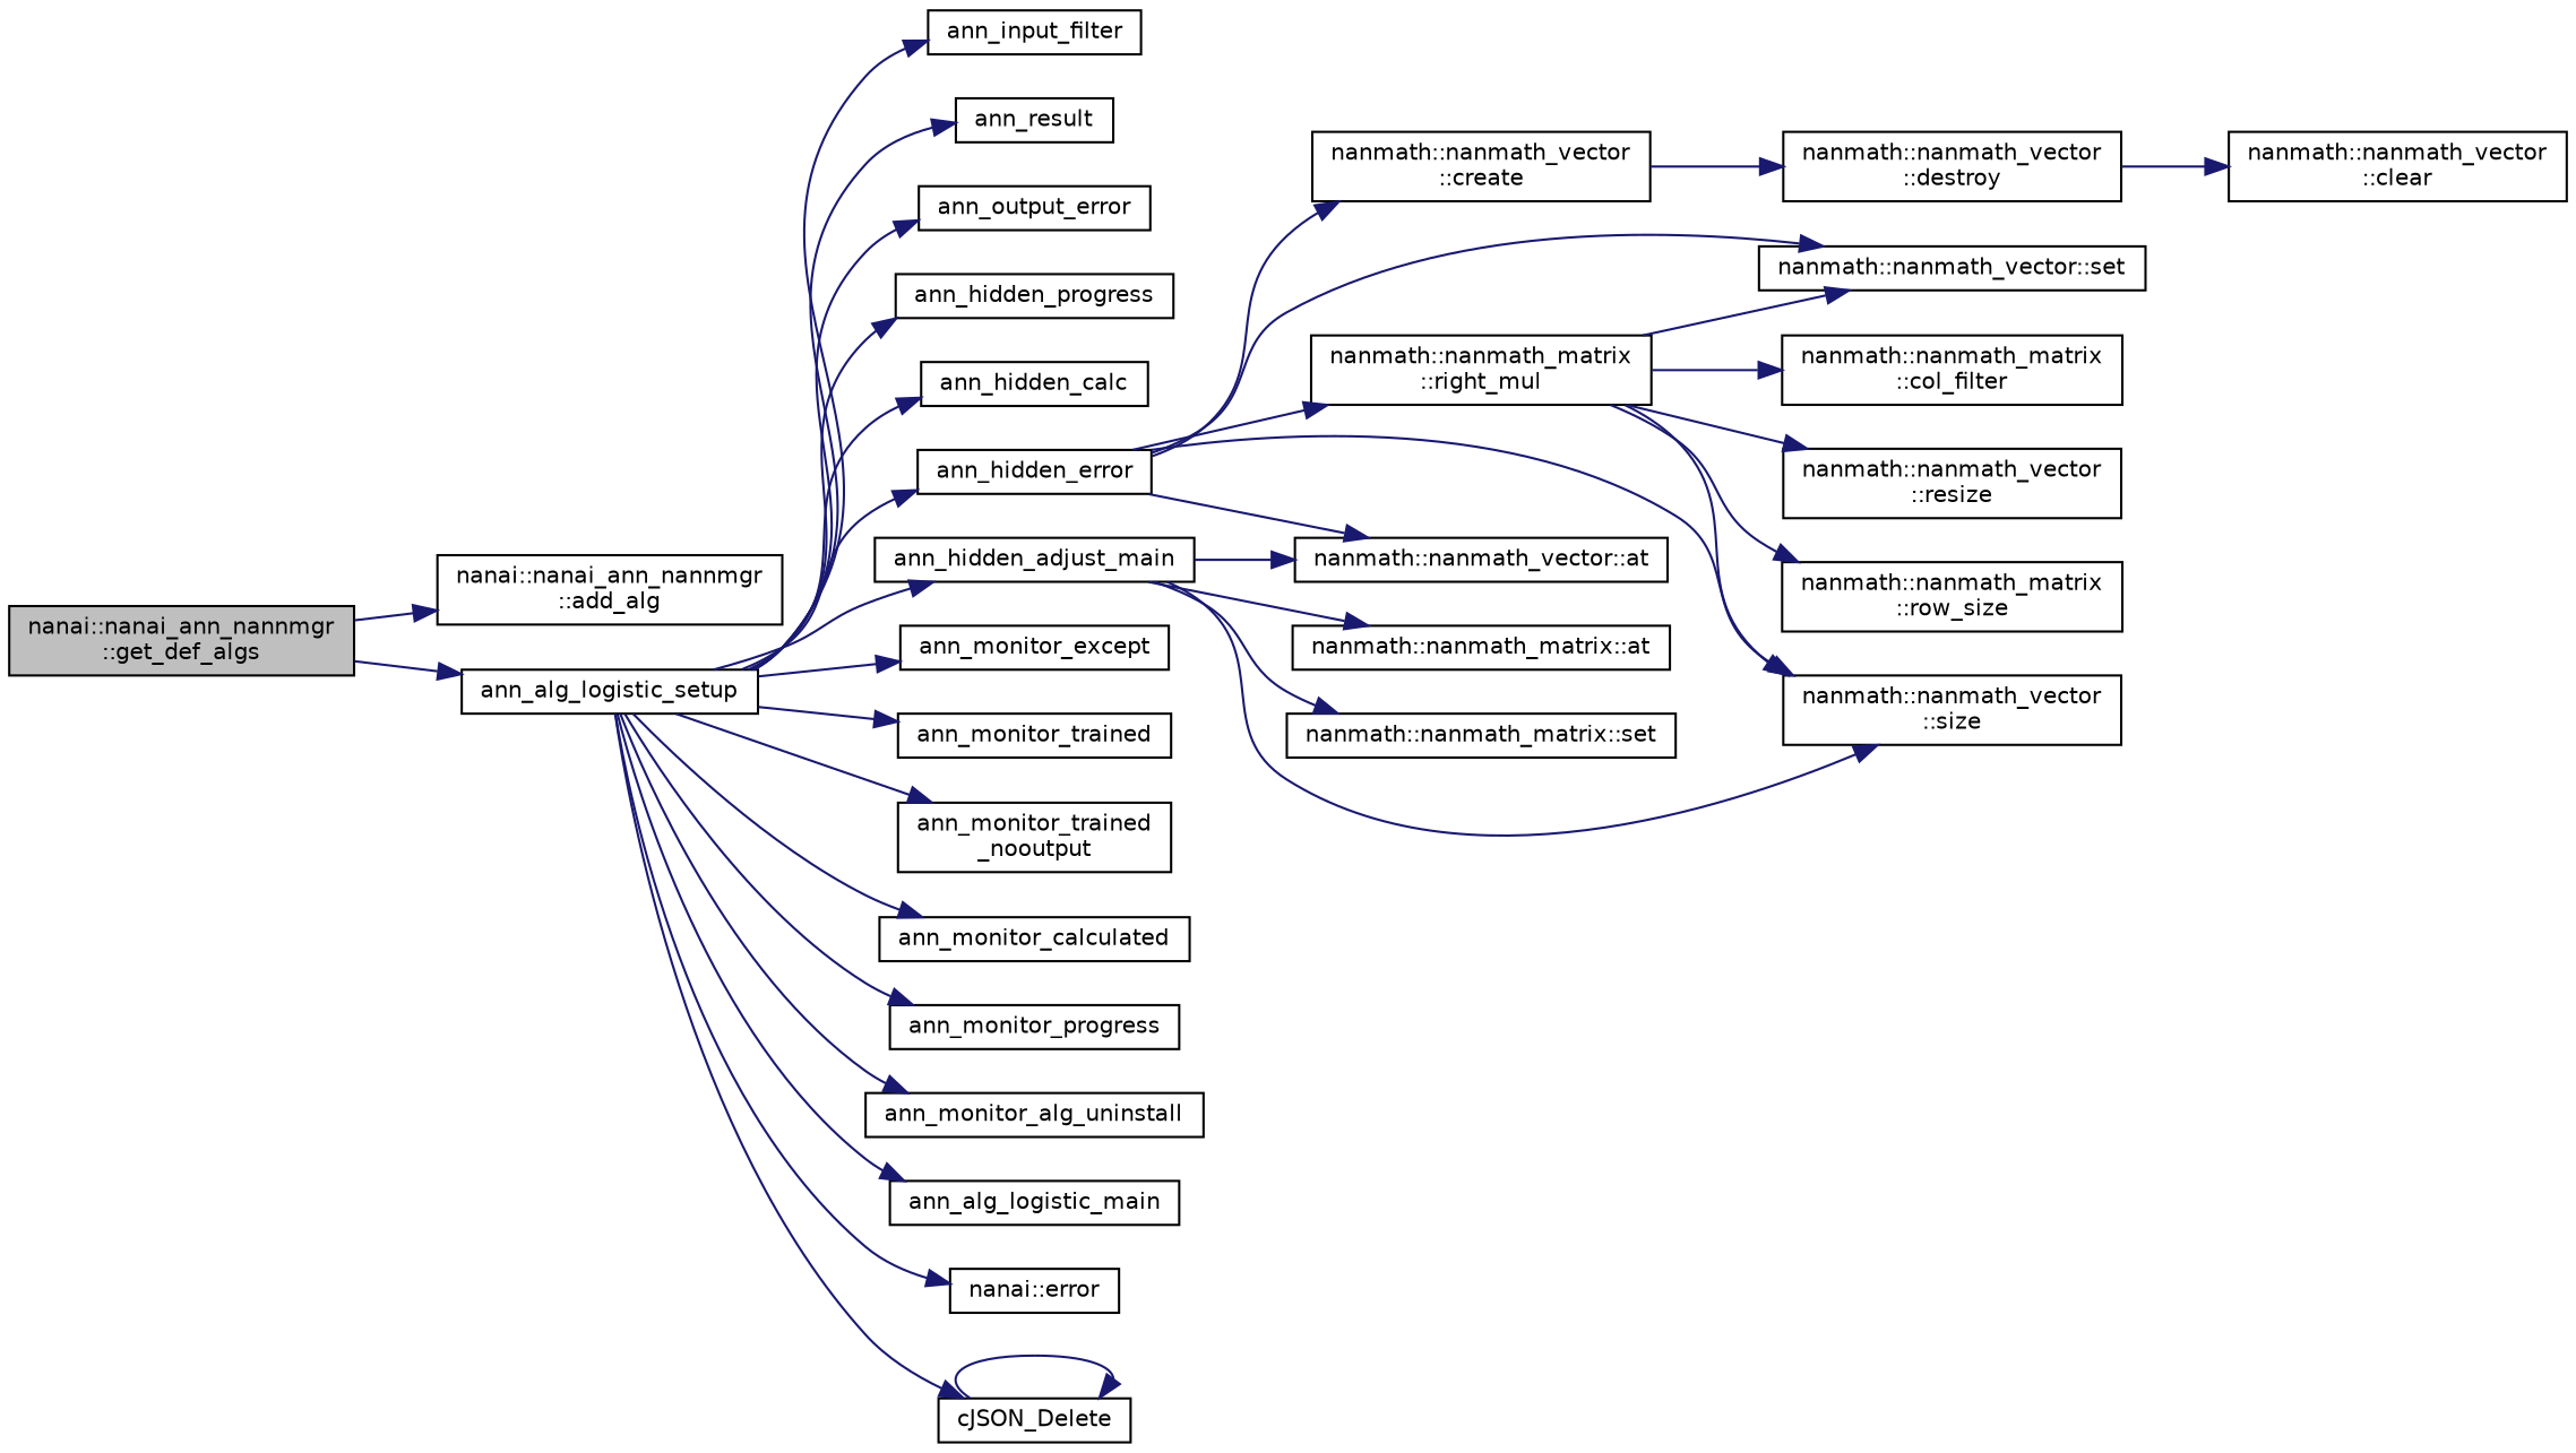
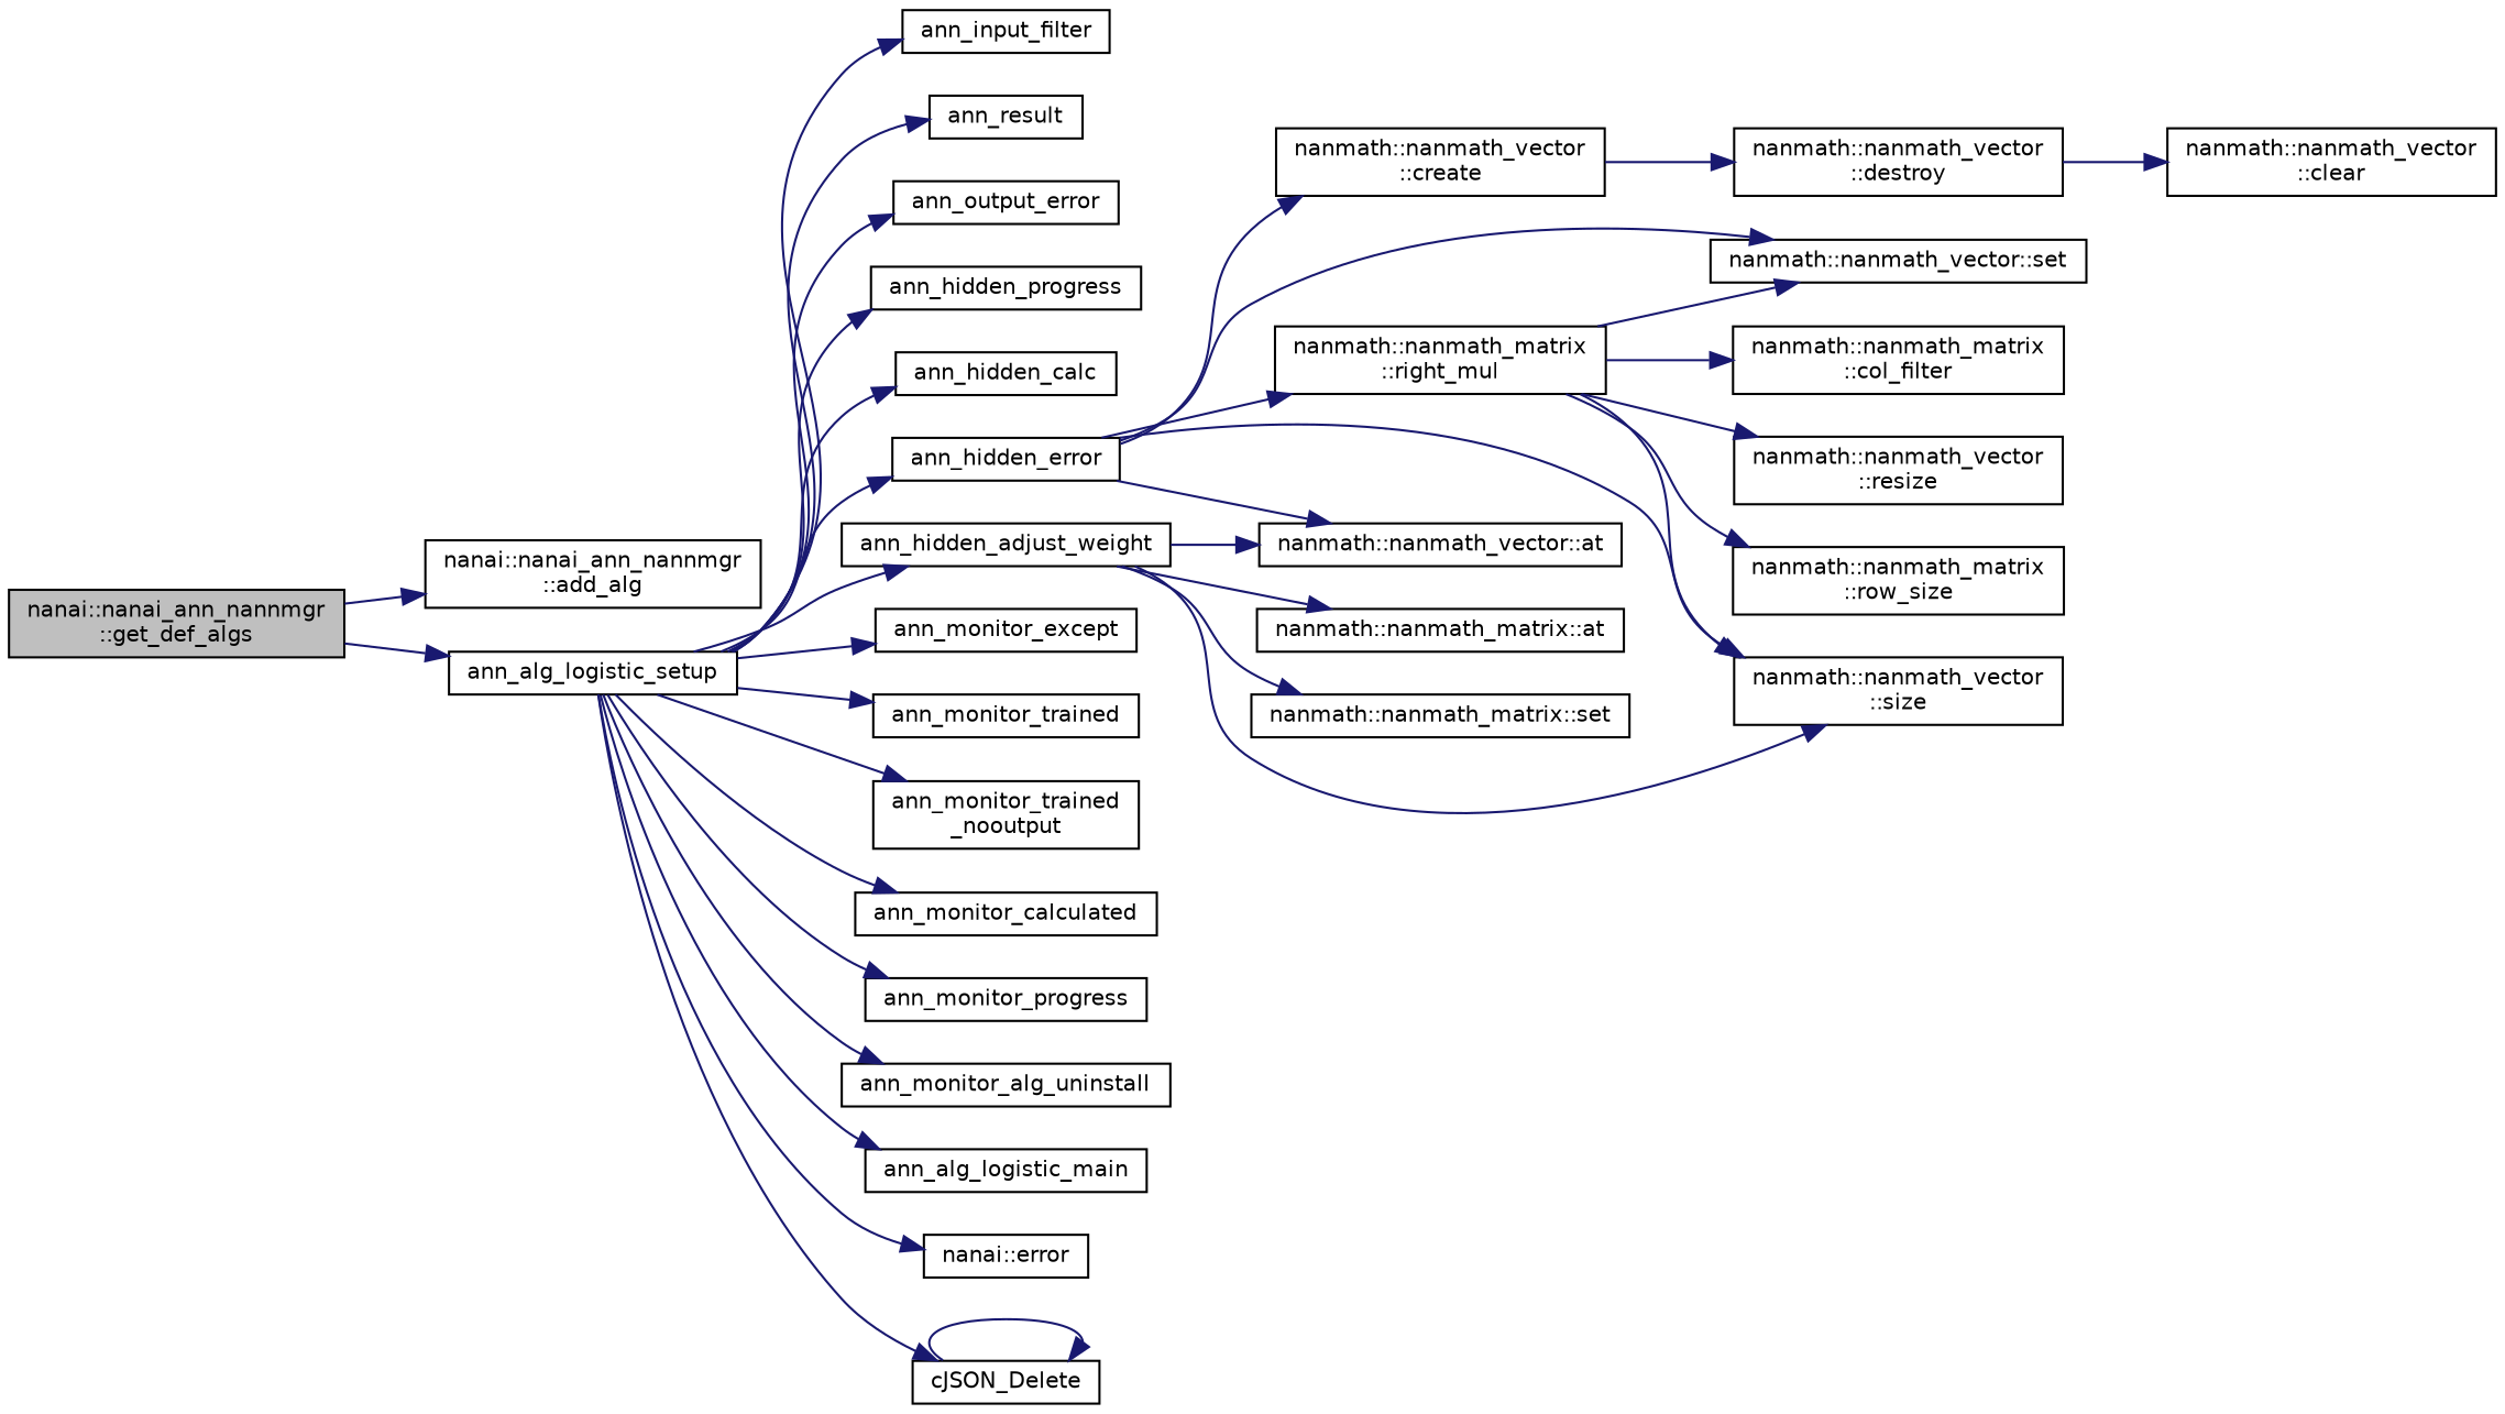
  digraph {
    rankdir=LR
    node [color=black fillcolor=white fontname=Helvetica fontsize=10 shape=record style=filled]
    edge [color=midnightblue fontname=Helvetica fontsize=10 labelfontname=Helvetica labelfontsize=10 style=solid]
    n1 [fillcolor=grey75 fontcolor=black height=0.2 label="nanai::nanai_ann_nannmgr\l::get_def_algs" width=0.4]
    n2 [height=0.2 label="nanai::nanai_ann_nannmgr\l::add_alg" width=0.4]
    n3 [height=0.2 label=ann_alg_logistic_setup width=0.4]
    n4 [height=0.2 label=ann_input_filter width=0.4]
    n5 [height=0.2 label=ann_result width=0.4]
    n6 [height=0.2 label=ann_output_error width=0.4]
    n7 [height=0.2 label=ann_hidden_progress width=0.4]
    n8 [height=0.2 label=ann_hidden_calc width=0.4]
    n9 [height=0.2 label=ann_hidden_error width=0.4]
-   n10 [height=0.2 label=ann_hidden_adjust_main width=0.4]
+   n10 [height=0.2 label=ann_hidden_adjust_weight width=0.4]
    n11 [height=0.2 label=ann_monitor_except width=0.4]
    n12 [height=0.2 label=ann_monitor_trained width=0.4]
    n13 [height=0.2 label="ann_monitor_trained\l_nooutput" width=0.4]
    n14 [height=0.2 label=ann_monitor_calculated width=0.4]
    n15 [height=0.2 label=ann_monitor_progress width=0.4]
    n16 [height=0.2 label=ann_monitor_alg_uninstall width=0.4]
    n17 [height=0.2 label=ann_alg_logistic_main width=0.4]
    n18 [height=0.2 label="nanai::error" width=0.4]
    n19 [height=0.2 label=cJSON_Delete width=0.4]
    n20 [height=0.2 label="nanmath::nanmath_vector\l::create" width=0.4]
    n21 [height=0.2 label="nanmath::nanmath_vector\l::size" width=0.4]
    n22 [height=0.2 label="nanmath::nanmath_matrix\l::right_mul" width=0.4]
    n23 [height=0.2 label="nanmath::nanmath_vector::set" width=0.4]
    n24 [height=0.2 label="nanmath::nanmath_vector::at" width=0.4]
    n25 [height=0.2 label="nanmath::nanmath_matrix::at" width=0.4]
    n26 [height=0.2 label="nanmath::nanmath_matrix::set" width=0.4]
    n27 [height=0.2 label="nanmath::nanmath_vector\l::destroy" width=0.4]
    n28 [height=0.2 label="nanmath::nanmath_matrix\l::row_size" width=0.4]
    n29 [height=0.2 label="nanmath::nanmath_matrix\l::col_filter" width=0.4]
    n30 [height=0.2 label="nanmath::nanmath_vector\l::resize" width=0.4]
    n31 [height=0.2 label="nanmath::nanmath_vector\l::clear" width=0.4]
    n1 -> n2
    n1 -> n3
    n3 -> n4
    n3 -> n5
    n3 -> n6
    n3 -> n7
    n3 -> n8
    n3 -> n9
    n3 -> n10
    n3 -> n11
    n3 -> n12
    n3 -> n13
    n3 -> n14
    n3 -> n15
    n3 -> n16
    n3 -> n17
    n3 -> n18
    n3 -> n19
    n9 -> n20
    n9 -> n21
    n9 -> n22
    n9 -> n23
    n9 -> n24
    n10 -> n21
    n10 -> n24
    n10 -> n25
    n10 -> n26
    n19 -> n19
    n20 -> n27
    n22 -> n21
    n22 -> n23
    n22 -> n28
    n22 -> n29
    n22 -> n30
    n27 -> n31
  }
